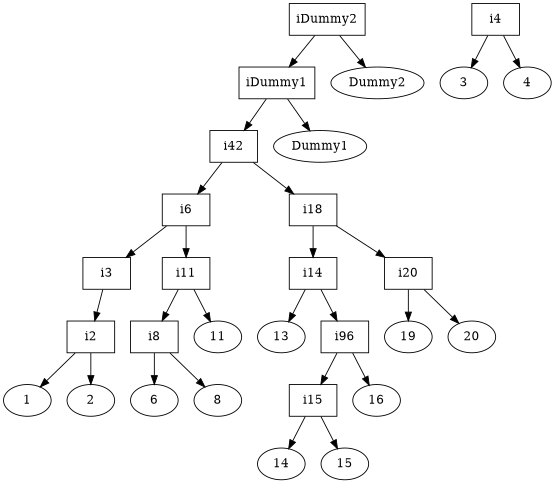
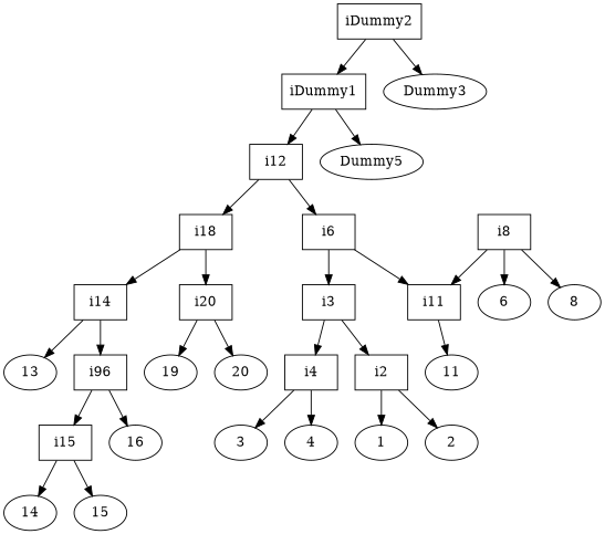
  digraph {
    iDummy2 [shape=box]
    iDummy1 [shape=box]
-   Dummy2
-   i12 [shape=box label=i42]
-   Dummy1
+   Dummy2 [label=Dummy3]
+   i12 [shape=box]
+   Dummy1 [label=Dummy5]
    i6 [shape=box]
    i18 [shape=box]
    i3 [shape=box]
    i11 [shape=box]
    i14 [shape=box]
    i20 [shape=box]
    i2 [shape=box]
    i4 [shape=box]
    i8 [shape=box]
    11
    13
    n17 [label=i96 shape=box]
    19
    20
    1
    2
    3
    4
    6
    8
    i15 [shape=box]
    16
    14
    15
    iDummy2 -> iDummy1
    iDummy2 -> Dummy2
    iDummy1 -> i12
    iDummy1 -> Dummy1
    i12 -> i6
    i12 -> i18
    i6 -> i3
    i6 -> i11
    i18 -> i14
    i18 -> i20
    i3 -> i2
-   i11 -> i8
+   i3 -> i4
+   i8 -> i11
    i11 -> 11
    i14 -> 13
    i14 -> n17
    i20 -> 19
    i20 -> 20
    i2 -> 1
    i2 -> 2
    i4 -> 3
    i4 -> 4
    i8 -> 6
    i8 -> 8
    n17 -> i15
    n17 -> 16
    i15 -> 14
    i15 -> 15
  }
